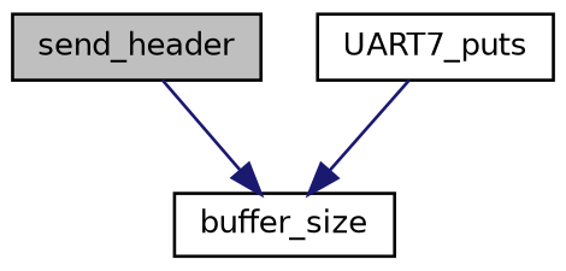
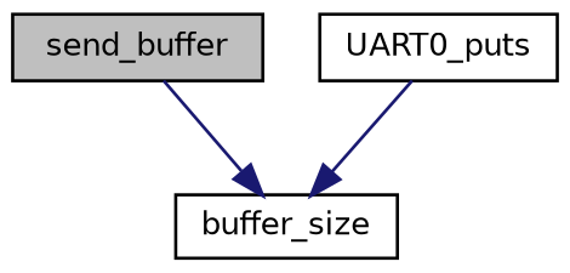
  digraph {
    rankdir=TB
    node [color=black fillcolor=white fontname=Helvetica fontsize=10 shape=record style=filled]
    edge [color=midnightblue fontname=Helvetica fontsize=10 labelfontname=Helvetica labelfontsize=10 style=solid]
-   n1 [fillcolor=grey75 fontcolor=black height=0.2 label=send_header width=0.4]
+   n1 [fillcolor=grey75 fontcolor=black height=0.2 label=send_buffer width=0.4]
    n2 [height=0.2 label=buffer_size width=0.4]
-   n3 [height=0.2 label=UART7_puts width=0.4]
+   n3 [height=0.2 label=UART0_puts width=0.4]
    n1 -> n2
    n3 -> n2
  }
